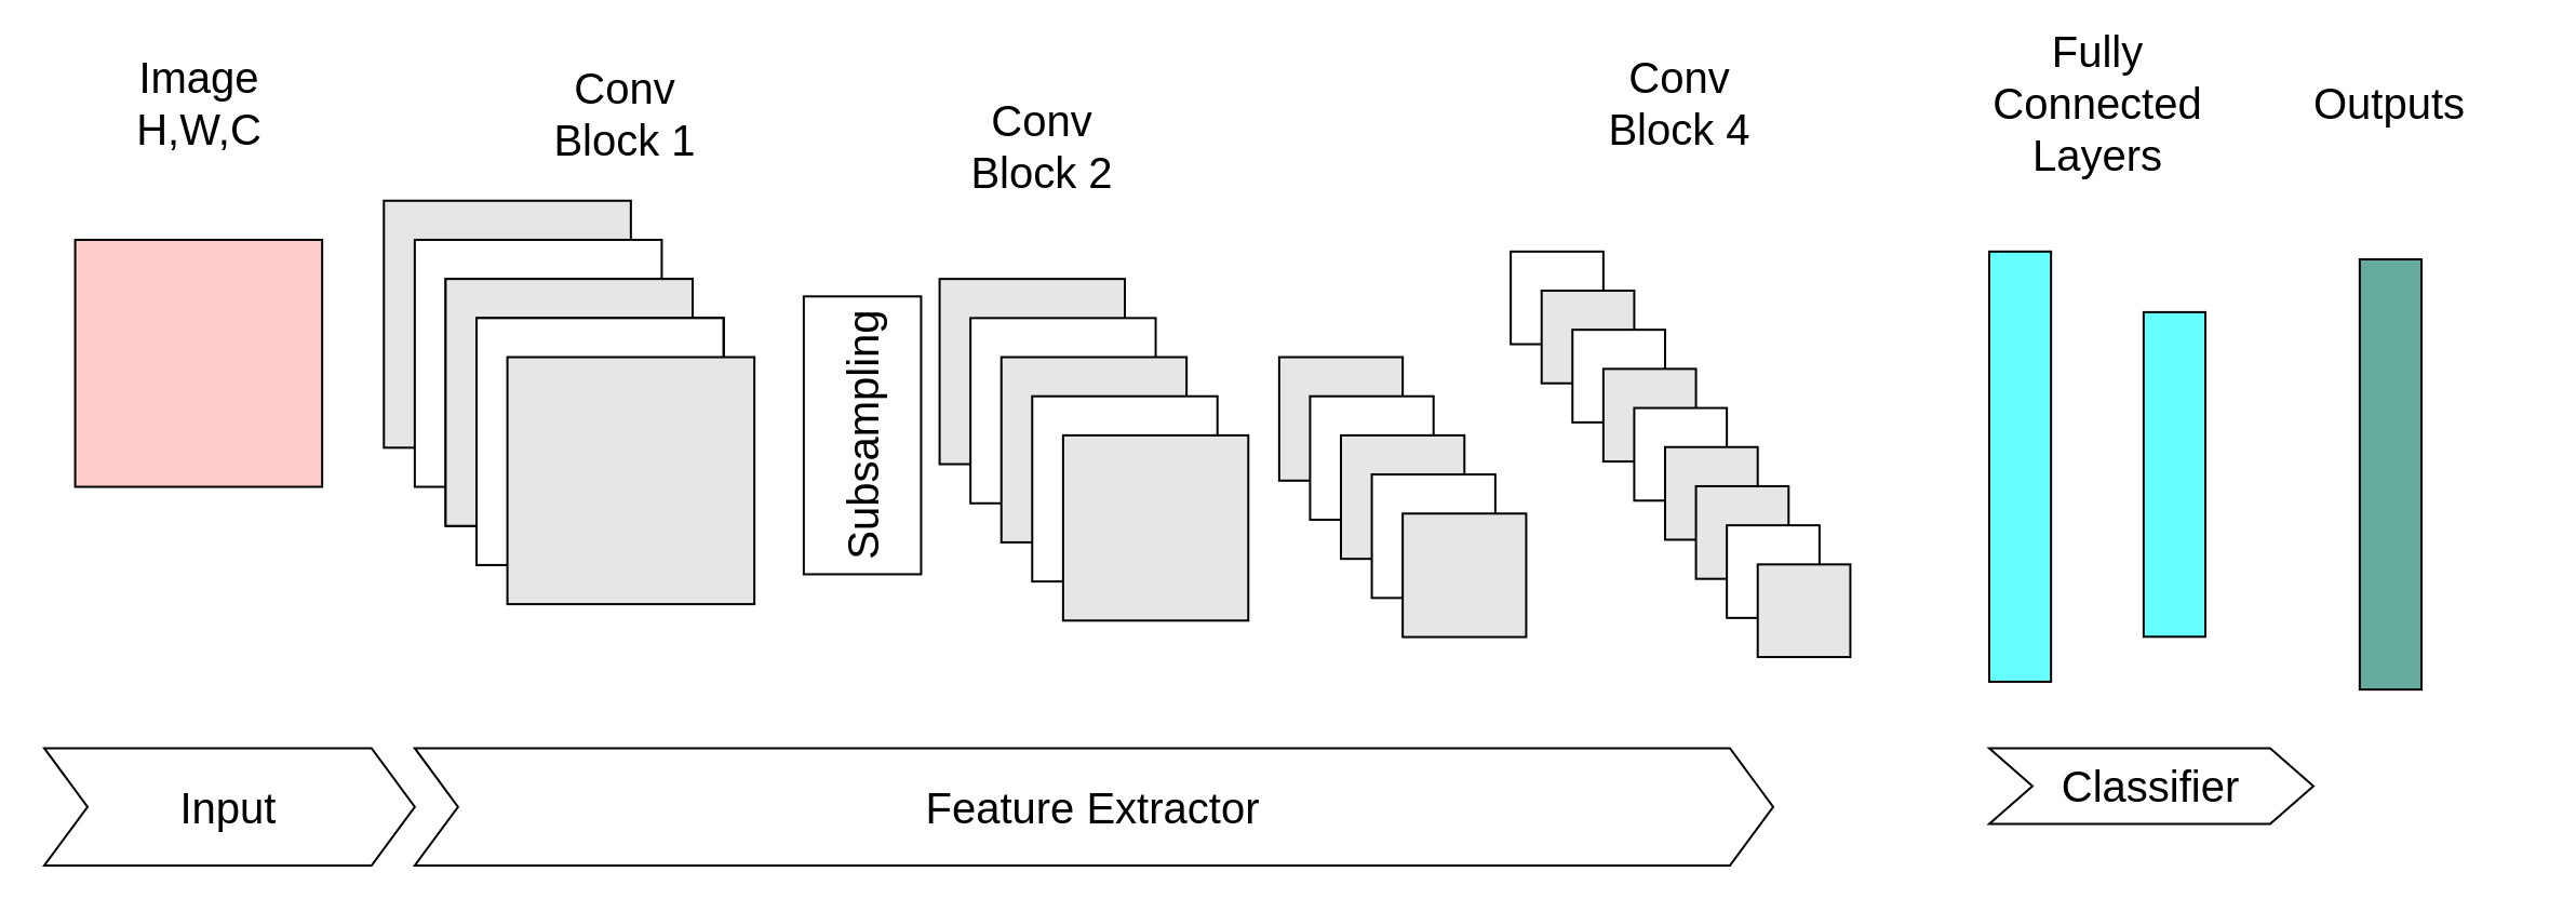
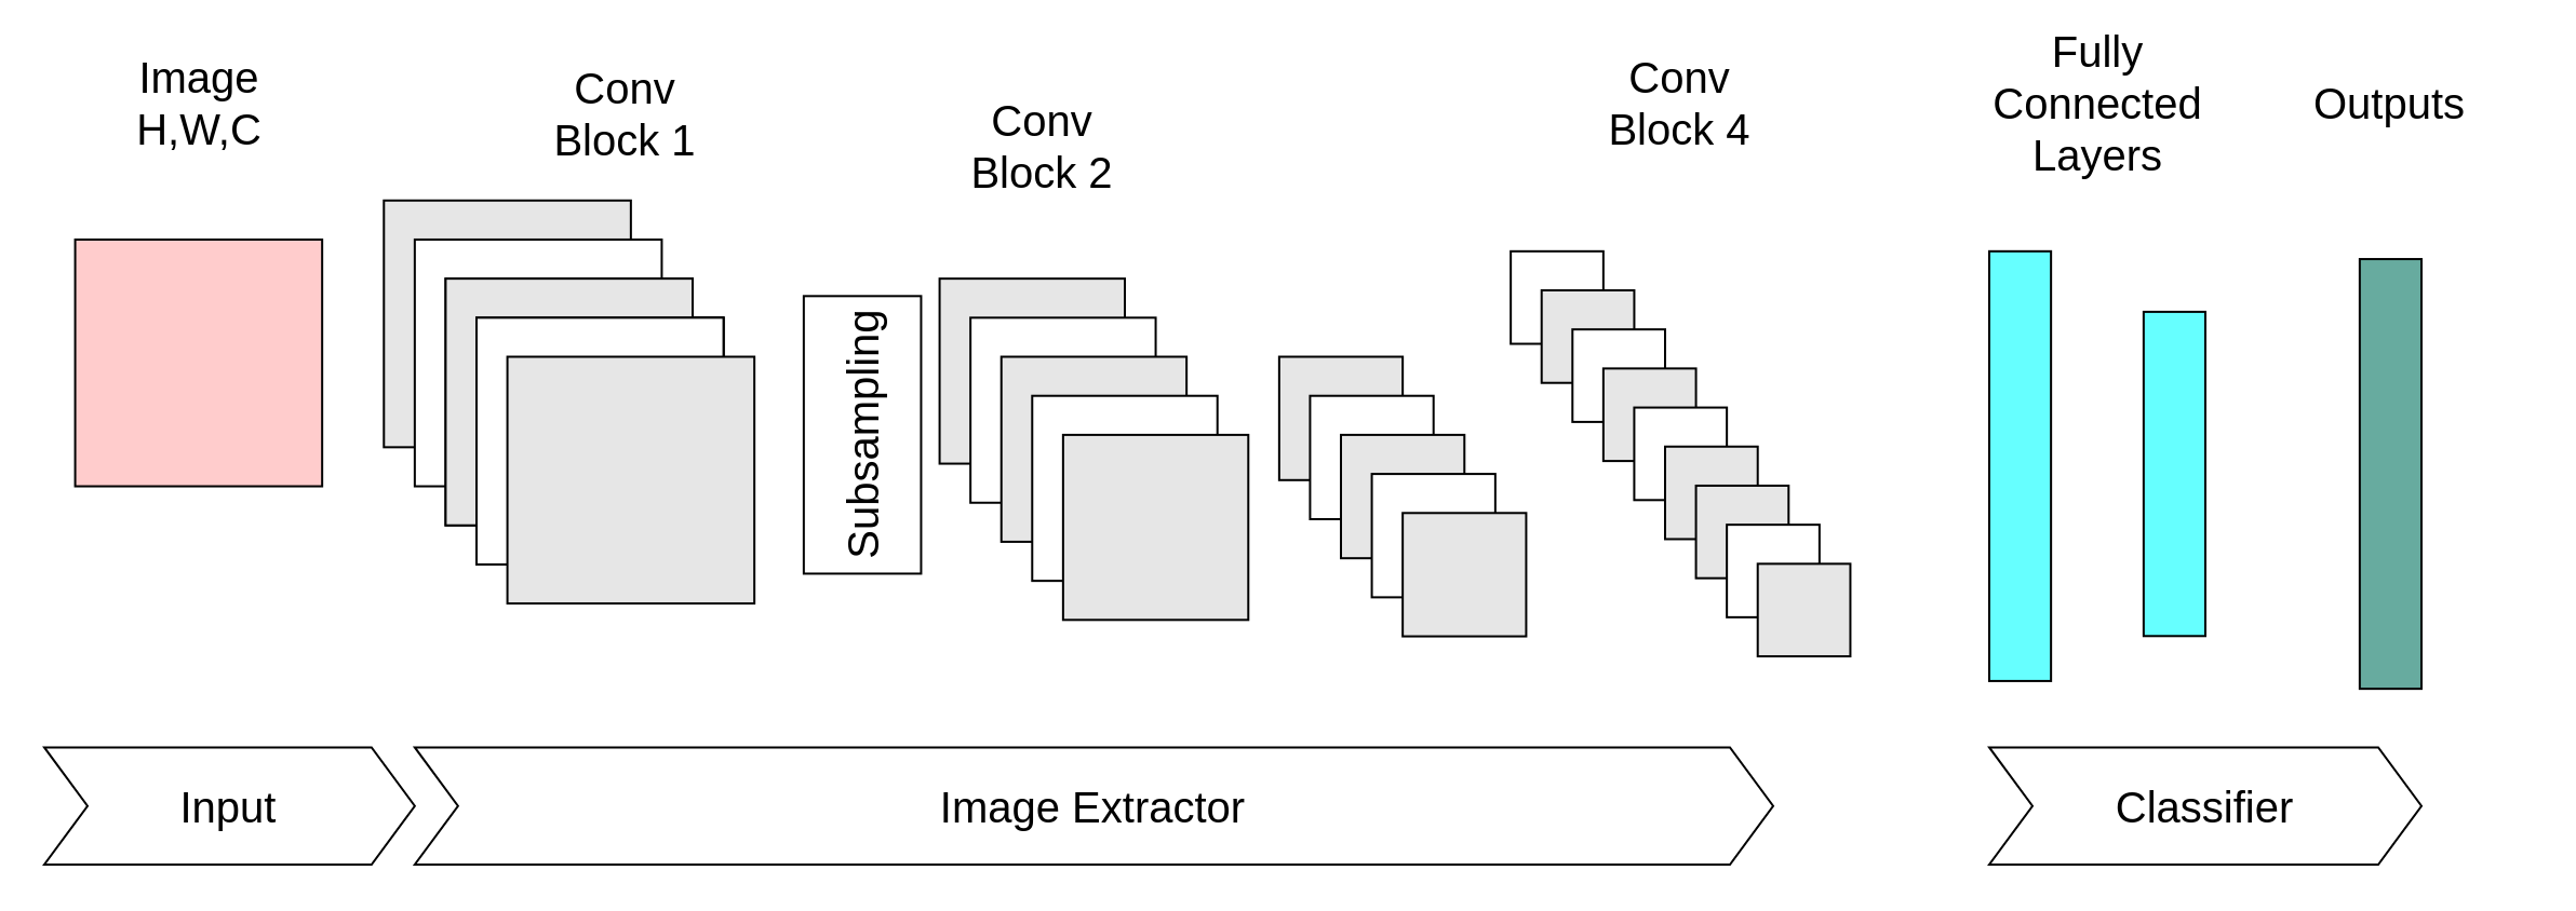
  <mxCell id="0" />
  <mxCell id="1" parent="0" />
  <mxCell id="2" value="" style="group" vertex="1" connectable="0" parent="1"><mxGeometry y="20" width="1150" height="380" as="geometry" x="20" /></mxCell>
  <mxCell id="3" value="" style="whiteSpace=wrap;html=1;aspect=fixed;fillColor=#FFCCCC;" parent="2" vertex="1"><mxGeometry x="14.286" y="90.476" width="114.286" height="114.286" as="geometry" /></mxCell>
  <mxCell id="4" value="" style="whiteSpace=wrap;html=1;aspect=fixed;fillColor=#E6E6E6;" parent="2" vertex="1"><mxGeometry x="157.143" y="72.381" width="114.286" height="114.286" as="geometry" /></mxCell>
  <mxCell id="5" value="" style="whiteSpace=wrap;html=1;aspect=fixed;" parent="2" vertex="1"><mxGeometry x="171.429" y="90.476" width="114.286" height="114.286" as="geometry" /></mxCell>
  <mxCell id="6" value="" style="whiteSpace=wrap;html=1;aspect=fixed;" parent="2" vertex="1"><mxGeometry x="185.714" y="108.571" width="114.286" height="114.286" as="geometry" /></mxCell>
  <mxCell id="7" value="" style="whiteSpace=wrap;html=1;aspect=fixed;" parent="2" vertex="1"><mxGeometry x="200" y="126.667" width="114.286" height="114.286" as="geometry" /></mxCell>
  <mxCell id="8" value="" style="whiteSpace=wrap;html=1;aspect=fixed;fillColor=#E6E6E6;" parent="2" vertex="1"><mxGeometry x="185.714" y="108.571" width="114.286" height="114.286" as="geometry" /></mxCell>
  <mxCell id="9" value="" style="whiteSpace=wrap;html=1;aspect=fixed;" parent="2" vertex="1"><mxGeometry x="200" y="126.667" width="114.286" height="114.286" as="geometry" /></mxCell>
  <mxCell id="10" value="" style="whiteSpace=wrap;html=1;aspect=fixed;" parent="2" vertex="1"><mxGeometry x="200" y="126.667" width="114.286" height="114.286" as="geometry" /></mxCell>
  <mxCell id="11" value="" style="whiteSpace=wrap;html=1;aspect=fixed;fillColor=#E6E6E6;" parent="2" vertex="1"><mxGeometry x="214.286" y="144.762" width="114.286" height="114.286" as="geometry" /></mxCell>
  <mxCell id="12" value="" style="whiteSpace=wrap;html=1;aspect=fixed;fillColor=#E6E6E6;" parent="2" vertex="1"><mxGeometry x="414.286" y="108.571" width="85.714" height="85.714" as="geometry" /></mxCell>
  <mxCell id="13" value="" style="whiteSpace=wrap;html=1;aspect=fixed;" parent="2" vertex="1"><mxGeometry x="428.571" y="126.667" width="85.714" height="85.714" as="geometry" /></mxCell>
  <mxCell id="14" value="" style="whiteSpace=wrap;html=1;aspect=fixed;fillColor=#E6E6E6;" parent="2" vertex="1"><mxGeometry x="442.857" y="144.762" width="85.714" height="85.714" as="geometry" /></mxCell>
  <mxCell id="15" value="" style="whiteSpace=wrap;html=1;aspect=fixed;" parent="2" vertex="1"><mxGeometry x="457.143" y="162.857" width="85.714" height="85.714" as="geometry" /></mxCell>
  <mxCell id="16" value="" style="whiteSpace=wrap;html=1;aspect=fixed;fillColor=#E6E6E6;" parent="2" vertex="1"><mxGeometry x="471.429" y="180.952" width="85.714" height="85.714" as="geometry" /></mxCell>
  <mxCell id="17" value="" style="whiteSpace=wrap;html=1;aspect=fixed;fillColor=#E6E6E6;" parent="2" vertex="1"><mxGeometry x="571.429" y="144.762" width="57.143" height="57.143" as="geometry" /></mxCell>
  <mxCell id="18" value="" style="whiteSpace=wrap;html=1;aspect=fixed;" parent="2" vertex="1"><mxGeometry x="585.714" y="162.857" width="57.143" height="57.143" as="geometry" /></mxCell>
  <mxCell id="19" value="" style="whiteSpace=wrap;html=1;aspect=fixed;fillColor=#E6E6E6;" parent="2" vertex="1"><mxGeometry x="600" y="180.952" width="57.143" height="57.143" as="geometry" /></mxCell>
  <mxCell id="20" value="" style="whiteSpace=wrap;html=1;aspect=fixed;" parent="2" vertex="1"><mxGeometry x="614.286" y="199.048" width="57.143" height="57.143" as="geometry" /></mxCell>
  <mxCell id="21" value="" style="whiteSpace=wrap;html=1;aspect=fixed;fillColor=#E6E6E6;" parent="2" vertex="1"><mxGeometry x="628.571" y="217.143" width="57.143" height="57.143" as="geometry" /></mxCell>
  <mxCell id="22" value="" style="whiteSpace=wrap;html=1;aspect=fixed;" parent="2" vertex="1"><mxGeometry x="678.571" y="95.905" width="42.857" height="42.857" as="geometry" /></mxCell>
  <mxCell id="23" value="" style="whiteSpace=wrap;html=1;aspect=fixed;fillColor=#E6E6E6;" parent="2" vertex="1"><mxGeometry x="692.857" y="114.0" width="42.857" height="42.857" as="geometry" /></mxCell>
  <mxCell id="24" value="" style="whiteSpace=wrap;html=1;aspect=fixed;" parent="2" vertex="1"><mxGeometry x="707.143" y="132.095" width="42.857" height="42.857" as="geometry" /></mxCell>
  <mxCell id="25" value="" style="whiteSpace=wrap;html=1;aspect=fixed;fillColor=#E6E6E6;" parent="2" vertex="1"><mxGeometry x="721.429" y="150.19" width="42.857" height="42.857" as="geometry" /></mxCell>
  <mxCell id="26" value="" style="whiteSpace=wrap;html=1;aspect=fixed;" parent="2" vertex="1"><mxGeometry x="735.714" y="168.286" width="42.857" height="42.857" as="geometry" /></mxCell>
  <mxCell id="27" value="" style="whiteSpace=wrap;html=1;aspect=fixed;fillColor=#E6E6E6;" parent="2" vertex="1"><mxGeometry x="750" y="186.381" width="42.857" height="42.857" as="geometry" /></mxCell>
  <mxCell id="28" value="" style="whiteSpace=wrap;html=1;aspect=fixed;fillColor=#E6E6E6;" parent="2" vertex="1"><mxGeometry x="764.286" y="204.476" width="42.857" height="42.857" as="geometry" /></mxCell>
  <mxCell id="29" value="" style="whiteSpace=wrap;html=1;aspect=fixed;" parent="2" vertex="1"><mxGeometry x="778.571" y="222.571" width="42.857" height="42.857" as="geometry" /></mxCell>
  <mxCell id="30" value="" style="whiteSpace=wrap;html=1;aspect=fixed;fillColor=#E6E6E6;" parent="2" vertex="1"><mxGeometry x="792.857" y="240.667" width="42.857" height="42.857" as="geometry" /></mxCell>
  <mxCell id="31" value="" style="rounded=0;whiteSpace=wrap;html=1;fillStyle=solid;fillColor=#66FFFF;" parent="2" vertex="1"><mxGeometry x="900" y="95.905" width="28.571" height="199.048" as="geometry" /></mxCell>
  <mxCell id="32" value="" style="rounded=0;whiteSpace=wrap;html=1;fillColor=#66FFFF;" parent="2" vertex="1"><mxGeometry x="971.429" y="123.952" width="28.571" height="150.19" as="geometry" /></mxCell>
  <mxCell id="33" value="" style="rounded=0;whiteSpace=wrap;html=1;fillColor=#67AB9F;" parent="2" vertex="1"><mxGeometry x="1071.429" y="99.524" width="28.571" height="199.048" as="geometry" /></mxCell>
- <mxCell id="34" value="&lt;font style=&quot;font-size: 20px;&quot;&gt;Feature Extractor&lt;/font&gt;" style="shape=step;perimeter=stepPerimeter;whiteSpace=wrap;html=1;fixedSize=1;fillStyle=solid;fillColor=#FFFFFF;" parent="2" vertex="1"><mxGeometry x="171.429" y="325.714" width="628.571" height="54.286" as="geometry" /></mxCell>
+ <mxCell id="34" value="&lt;font style=&quot;font-size: 20px;&quot;&gt;Image Extractor&lt;/font&gt;" style="shape=step;perimeter=stepPerimeter;whiteSpace=wrap;html=1;fixedSize=1;fillStyle=solid;fillColor=#FFFFFF;" parent="2" vertex="1"><mxGeometry x="171.429" y="325.714" width="628.571" height="54.286" as="geometry" /></mxCell>
  <mxCell id="35" value="&lt;font style=&quot;font-size: 20px;&quot;&gt;Input&lt;/font&gt;" style="shape=step;perimeter=stepPerimeter;whiteSpace=wrap;html=1;fixedSize=1;fillStyle=solid;fillColor=#FFFFFF;" parent="2" vertex="1"><mxGeometry y="325.714" width="171.429" height="54.286" as="geometry" /></mxCell>
- <mxCell id="36" value="&lt;font style=&quot;font-size: 20px;&quot;&gt;Classifier&lt;/font&gt;" style="shape=step;perimeter=stepPerimeter;whiteSpace=wrap;html=1;fixedSize=1;fillStyle=solid;fillColor=#FFFFFF;" parent="2" vertex="1"><mxGeometry x="900" y="325.714" width="150" height="35" as="geometry" /></mxCell>
+ <mxCell id="36" value="&lt;font style=&quot;font-size: 20px;&quot;&gt;Classifier&lt;/font&gt;" style="shape=step;perimeter=stepPerimeter;whiteSpace=wrap;html=1;fixedSize=1;fillStyle=solid;fillColor=#FFFFFF;" parent="2" vertex="1"><mxGeometry x="900" y="325.714" width="200" height="54.286" as="geometry" /></mxCell>
  <mxCell id="37" value="&lt;font style=&quot;font-size: 20px;&quot;&gt;Image&lt;br&gt;H,W,C&lt;/font&gt;" style="text;html=1;strokeColor=none;fillColor=none;align=center;verticalAlign=middle;whiteSpace=wrap;rounded=0;" parent="2" vertex="1"><mxGeometry x="28.571" width="85.714" height="54.286" as="geometry" /></mxCell>
  <mxCell id="38" value="&lt;font style=&quot;font-size: 20px;&quot;&gt;Conv Block 1&lt;/font&gt;" style="text;html=1;strokeColor=none;fillColor=none;align=center;verticalAlign=middle;whiteSpace=wrap;rounded=0;" parent="2" vertex="1"><mxGeometry x="225.714" y="5" width="85.714" height="54.286" as="geometry" /></mxCell>
  <mxCell id="39" value="&lt;font style=&quot;font-size: 20px;&quot;&gt;Conv Block 2&lt;/font&gt;" style="text;html=1;strokeColor=none;fillColor=none;align=center;verticalAlign=middle;whiteSpace=wrap;rounded=0;" parent="2" vertex="1"><mxGeometry x="419.286" y="20" width="85.714" height="54.286" as="geometry" /></mxCell>
  <mxCell id="40" value="&lt;font style=&quot;font-size: 20px;&quot;&gt;Conv Block 4&lt;/font&gt;" style="text;html=1;strokeColor=none;fillColor=none;align=center;verticalAlign=middle;whiteSpace=wrap;rounded=0;" parent="2" vertex="1"><mxGeometry x="714.286" width="85.714" height="54.286" as="geometry" /></mxCell>
  <mxCell id="41" value="&lt;font style=&quot;font-size: 20px;&quot;&gt;Fully Connected Layers&lt;/font&gt;" style="text;html=1;strokeColor=none;fillColor=none;align=center;verticalAlign=middle;whiteSpace=wrap;rounded=0;" parent="2" vertex="1"><mxGeometry x="885.714" width="128.571" height="54.286" as="geometry" /></mxCell>
  <mxCell id="42" value="&lt;font style=&quot;font-size: 20px;&quot;&gt;Outputs&lt;/font&gt;" style="text;html=1;strokeColor=none;fillColor=none;align=center;verticalAlign=middle;whiteSpace=wrap;rounded=0;" parent="2" vertex="1"><mxGeometry x="1021.429" width="128.571" height="54.286" as="geometry" /></mxCell>
  <mxCell id="43" value="&lt;font style=&quot;font-size: 20px;&quot;&gt;Subsampling&lt;/font&gt;" style="text;html=1;strokeColor=default;fillColor=none;align=center;verticalAlign=middle;whiteSpace=wrap;rounded=0;rotation=-90;" parent="2" vertex="1"><mxGeometry x="314.286" y="153.81" width="128.571" height="54.286" as="geometry" /></mxCell>
